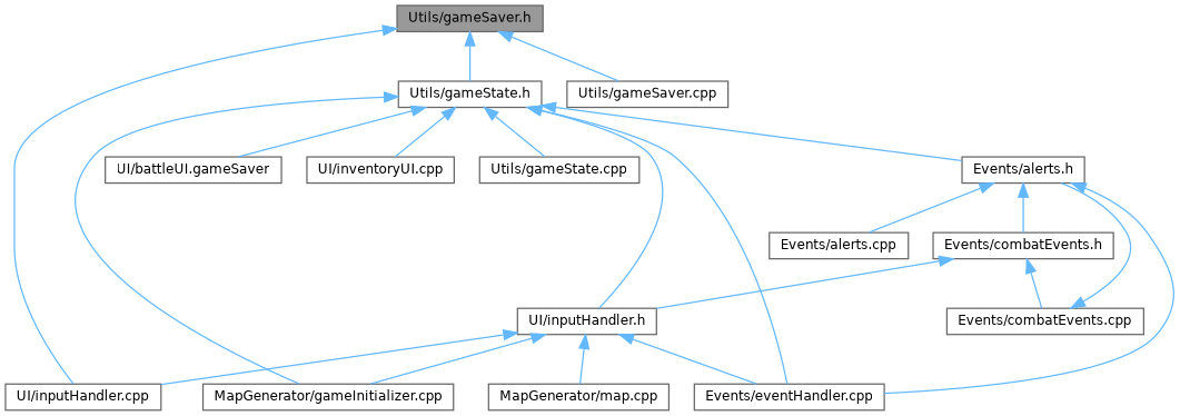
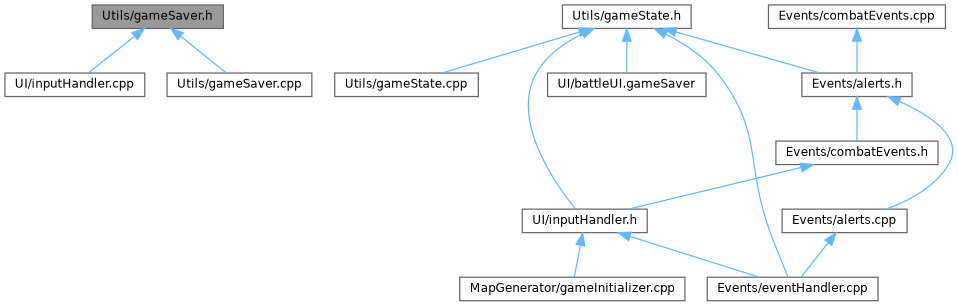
  digraph {
    node [color=grey40 fillcolor=white fontname=Helvetica fontsize=10 shape=box style=filled]
    edge [color=steelblue1 dir=back fontname=Helvetica fontsize=10 labelfontname=Helvetica labelfontsize=10 style=solid]
    n1 [color=gray40 fillcolor=grey60 fontcolor=black height=0.2 label="Utils/gameSaver.h" width=0.4]
    n2 [height=0.2 label="UI/inputHandler.cpp" width=0.4]
    n3 [height=0.2 label="Utils/gameSaver.cpp" width=0.4]
    n4 [height=0.2 label="Utils/gameState.h" width=0.4]
    n5 [height=0.2 label="Events/alerts.h" width=0.4]
    n6 [height=0.2 label="UI/inputHandler.h" width=0.4]
    n7 [height=0.2 label="Events/eventHandler.cpp" width=0.4]
    n8 [height=0.2 label="MapGenerator/gameInitializer.cpp" width=0.4]
    n9 [height=0.2 label="UI/battleUI.gameSaver" width=0.4]
-   n10 [height=0.2 label="UI/inventoryUI.cpp" width=0.4]
    n11 [height=0.2 label="Utils/gameState.cpp" width=0.4]
    n12 [height=0.2 label="Events/alerts.cpp" width=0.4]
    n13 [height=0.2 label="Events/combatEvents.h" width=0.4]
-   n14 [height=0.2 label="MapGenerator/map.cpp" width=0.4]
    n15 [height=0.2 label="Events/combatEvents.cpp" width=0.4]
    n1 -> n2
    n1 -> n3
-   n1 -> n4
    n4 -> n5
    n4 -> n6
    n4 -> n7
-   n4 -> n8
    n4 -> n9
-   n4 -> n10
    n4 -> n11
-   n5 -> n7
+   n12 -> n7
    n5 -> n12
    n5 -> n13
-   n6 -> n2
    n6 -> n7
    n6 -> n8
-   n6 -> n14
    n13 -> n6
-   n13 -> n15
    n15 -> n5
  }
